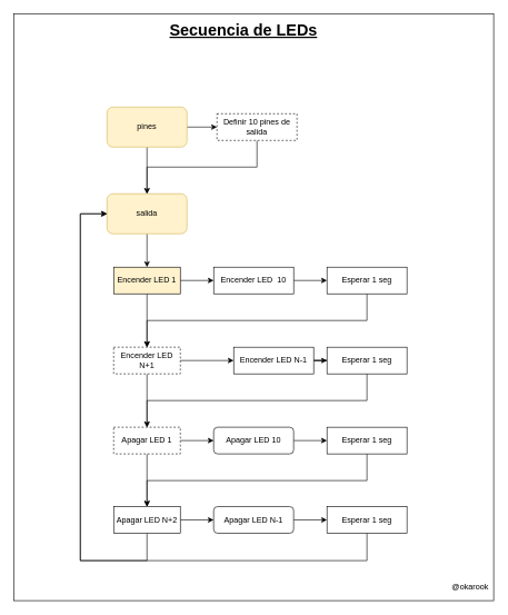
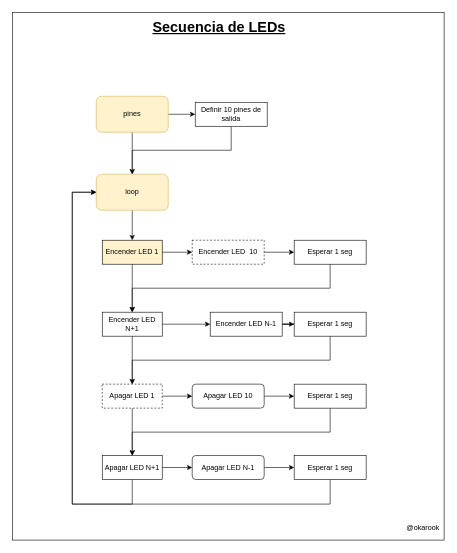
  <mxCell id="0" />
  <mxCell id="1" parent="0" />
  <mxCell id="2" value="" style="rounded=0;whiteSpace=wrap;html=1;" parent="1" vertex="1"><mxGeometry x="20" y="20" width="720" height="880" as="geometry" /></mxCell>
  <mxCell id="3" style="edgeStyle=orthogonalEdgeStyle;rounded=0;orthogonalLoop=1;jettySize=auto;html=1;" parent="1" source="5" target="9" edge="1"><mxGeometry relative="1" as="geometry"><mxPoint x="220" y="260" as="targetPoint" /></mxGeometry></mxCell>
  <mxCell id="4" style="edgeStyle=orthogonalEdgeStyle;rounded=0;orthogonalLoop=1;jettySize=auto;html=1;entryX=0.5;entryY=0;entryDx=0;entryDy=0;" parent="1" source="5" target="7" edge="1"><mxGeometry relative="1" as="geometry" /></mxCell>
  <mxCell id="5" value="&lt;font color=&quot;#030303&quot;&gt;pines&lt;/font&gt;" style="rounded=1;whiteSpace=wrap;html=1;fillColor=#fff2cc;strokeColor=#d6b656;" parent="1" vertex="1"><mxGeometry x="160" y="160" width="120" height="60" as="geometry" /></mxCell>
  <mxCell id="6" style="edgeStyle=orthogonalEdgeStyle;rounded=0;orthogonalLoop=1;jettySize=auto;html=1;" parent="1" source="7" edge="1"><mxGeometry relative="1" as="geometry"><mxPoint x="220" y="400" as="targetPoint" /></mxGeometry></mxCell>
- <mxCell id="7" value="&lt;span style=&quot;background-color: rgb(255 , 242 , 204)&quot;&gt;&lt;font color=&quot;#030303&quot;&gt;salida&lt;/font&gt;&lt;/span&gt;" style="rounded=1;whiteSpace=wrap;html=1;fillColor=#fff2cc;strokeColor=#d6b656;" parent="1" vertex="1"><mxGeometry x="160" y="290" width="120" height="60" as="geometry" /></mxCell>
+ <mxCell id="7" value="&lt;span style=&quot;background-color: rgb(255 , 242 , 204)&quot;&gt;&lt;font color=&quot;#030303&quot;&gt;loop&lt;/font&gt;&lt;/span&gt;" style="rounded=1;whiteSpace=wrap;html=1;fillColor=#fff2cc;strokeColor=#d6b656;" parent="1" vertex="1"><mxGeometry x="160" y="290" width="120" height="60" as="geometry" /></mxCell>
  <mxCell id="8" style="edgeStyle=orthogonalEdgeStyle;rounded=0;orthogonalLoop=1;jettySize=auto;html=1;entryX=0.5;entryY=0;entryDx=0;entryDy=0;exitX=0.5;exitY=1;exitDx=0;exitDy=0;endArrow=open;" parent="1" source="9" target="7" edge="1"><mxGeometry relative="1" as="geometry"><mxPoint x="550" y="210" as="sourcePoint" /><Array as="points"><mxPoint x="385" y="250" /><mxPoint x="220" y="250" /></Array></mxGeometry></mxCell>
- <mxCell id="9" value="Definir 10 pines de salida" style="rounded=0;whiteSpace=wrap;html=1;dashed=1;" parent="1" vertex="1"><mxGeometry x="325" y="170" width="120" height="40" as="geometry" /></mxCell>
+ <mxCell id="9" value="Definir 10 pines de salida" style="rounded=0;whiteSpace=wrap;html=1;" parent="1" vertex="1"><mxGeometry x="325" y="170" width="120" height="40" as="geometry" /></mxCell>
  <mxCell id="10" value="" style="edgeStyle=orthogonalEdgeStyle;rounded=0;orthogonalLoop=1;jettySize=auto;html=1;" parent="1" source="12" target="14" edge="1"><mxGeometry relative="1" as="geometry" /></mxCell>
  <mxCell id="11" value="" style="edgeStyle=orthogonalEdgeStyle;rounded=0;orthogonalLoop=1;jettySize=auto;html=1;" parent="1" source="12" target="19" edge="1"><mxGeometry relative="1" as="geometry" /></mxCell>
  <mxCell id="12" value="Encender LED 1" style="rounded=0;whiteSpace=wrap;html=1;fillColor=#fff2cc;" parent="1" vertex="1"><mxGeometry x="170" y="400" width="100" height="40" as="geometry" /></mxCell>
  <mxCell id="13" style="edgeStyle=orthogonalEdgeStyle;rounded=0;orthogonalLoop=1;jettySize=auto;html=1;entryX=0;entryY=0.5;entryDx=0;entryDy=0;" parent="1" source="14" target="16" edge="1"><mxGeometry relative="1" as="geometry" /></mxCell>
- <mxCell id="14" value="Encender LED&amp;nbsp; 10" style="whiteSpace=wrap;html=1;rounded=0;" parent="1" vertex="1"><mxGeometry x="320" y="400" width="120" height="40" as="geometry" /></mxCell>
+ <mxCell id="14" value="Encender LED&amp;nbsp; 10" style="whiteSpace=wrap;html=1;rounded=0;dashed=1;" parent="1" vertex="1"><mxGeometry x="320" y="400" width="120" height="40" as="geometry" /></mxCell>
  <mxCell id="15" style="edgeStyle=orthogonalEdgeStyle;rounded=0;orthogonalLoop=1;jettySize=auto;html=1;entryX=0.5;entryY=0;entryDx=0;entryDy=0;" parent="1" source="16" target="19" edge="1"><mxGeometry relative="1" as="geometry"><mxPoint x="580" y="420" as="targetPoint" /><Array as="points"><mxPoint x="550" y="480" /><mxPoint x="220" y="480" /></Array></mxGeometry></mxCell>
  <mxCell id="16" value="Esperar 1 seg" style="whiteSpace=wrap;html=1;rounded=0;" parent="1" vertex="1"><mxGeometry x="490" y="400" width="120" height="40" as="geometry" /></mxCell>
  <mxCell id="17" style="edgeStyle=orthogonalEdgeStyle;rounded=0;orthogonalLoop=1;jettySize=auto;html=1;entryX=0;entryY=0.5;entryDx=0;entryDy=0;" parent="1" source="19" target="21" edge="1"><mxGeometry relative="1" as="geometry" /></mxCell>
  <mxCell id="18" style="edgeStyle=orthogonalEdgeStyle;rounded=0;orthogonalLoop=1;jettySize=auto;html=1;endArrow=open;" parent="1" source="19" target="26" edge="1"><mxGeometry relative="1" as="geometry" /></mxCell>
- <mxCell id="19" value="Encender LED N+1" style="rounded=0;whiteSpace=wrap;html=1;dashed=1;" parent="1" vertex="1"><mxGeometry x="170" y="520" width="100" height="40" as="geometry" /></mxCell>
+ <mxCell id="19" value="Encender LED N+1" style="rounded=0;whiteSpace=wrap;html=1;" parent="1" vertex="1"><mxGeometry x="170" y="520" width="100" height="40" as="geometry" /></mxCell>
  <mxCell id="20" style="edgeStyle=orthogonalEdgeStyle;rounded=0;orthogonalLoop=1;jettySize=auto;html=1;entryX=0;entryY=0.5;entryDx=0;entryDy=0;" parent="1" source="21" target="23" edge="1"><mxGeometry relative="1" as="geometry" /></mxCell>
  <mxCell id="21" value="Encender LED N-1" style="whiteSpace=wrap;html=1;rounded=0;" parent="1" vertex="1"><mxGeometry x="350" y="520" width="120" height="40" as="geometry" /></mxCell>
  <mxCell id="22" style="edgeStyle=orthogonalEdgeStyle;rounded=0;orthogonalLoop=1;jettySize=auto;html=1;entryX=0.5;entryY=0;entryDx=0;entryDy=0;" parent="1" source="23" target="26" edge="1"><mxGeometry relative="1" as="geometry"><Array as="points"><mxPoint x="550" y="600" /><mxPoint x="220" y="600" /></Array></mxGeometry></mxCell>
  <mxCell id="23" value="Esperar 1 seg" style="whiteSpace=wrap;html=1;rounded=0;" parent="1" vertex="1"><mxGeometry x="490" y="520" width="120" height="40" as="geometry" /></mxCell>
  <mxCell id="24" style="edgeStyle=orthogonalEdgeStyle;rounded=0;orthogonalLoop=1;jettySize=auto;html=1;entryX=0;entryY=0.5;entryDx=0;entryDy=0;" parent="1" source="26" target="28" edge="1"><mxGeometry relative="1" as="geometry" /></mxCell>
  <mxCell id="25" style="edgeStyle=orthogonalEdgeStyle;rounded=0;orthogonalLoop=1;jettySize=auto;html=1;entryX=0.5;entryY=0;entryDx=0;entryDy=0;" parent="1" source="26" target="34" edge="1"><mxGeometry relative="1" as="geometry" /></mxCell>
  <mxCell id="26" value="Apagar LED 1" style="rounded=0;whiteSpace=wrap;html=1;dashed=1;" parent="1" vertex="1"><mxGeometry x="170" y="640" width="100" height="40" as="geometry" /></mxCell>
  <mxCell id="27" style="edgeStyle=orthogonalEdgeStyle;rounded=0;orthogonalLoop=1;jettySize=auto;html=1;entryX=0;entryY=0.5;entryDx=0;entryDy=0;" parent="1" source="28" target="31" edge="1"><mxGeometry relative="1" as="geometry" /></mxCell>
  <mxCell id="28" value="Apagar LED 10" style="whiteSpace=wrap;html=1;rounded=1;" parent="1" vertex="1"><mxGeometry x="320" y="640" width="120" height="40" as="geometry" /></mxCell>
  <mxCell id="29" style="edgeStyle=orthogonalEdgeStyle;rounded=0;orthogonalLoop=1;jettySize=auto;html=1;entryX=0;entryY=0.5;entryDx=0;entryDy=0;exitX=0.5;exitY=1;exitDx=0;exitDy=0;" parent="1" source="37" target="7" edge="1"><mxGeometry relative="1" as="geometry"><mxPoint x="150" y="800" as="sourcePoint" /><Array as="points"><mxPoint x="550" y="840" /><mxPoint x="120" y="840" /><mxPoint x="120" y="320" /></Array></mxGeometry></mxCell>
  <mxCell id="30" style="edgeStyle=orthogonalEdgeStyle;rounded=0;orthogonalLoop=1;jettySize=auto;html=1;" parent="1" source="31" target="34" edge="1"><mxGeometry relative="1" as="geometry"><Array as="points"><mxPoint x="550" y="720" /><mxPoint x="220" y="720" /></Array></mxGeometry></mxCell>
  <mxCell id="31" value="Esperar 1 seg" style="whiteSpace=wrap;html=1;rounded=0;" parent="1" vertex="1"><mxGeometry x="490" y="640" width="120" height="40" as="geometry" /></mxCell>
  <mxCell id="32" style="edgeStyle=orthogonalEdgeStyle;rounded=0;orthogonalLoop=1;jettySize=auto;html=1;entryX=0;entryY=0.5;entryDx=0;entryDy=0;" parent="1" source="34" target="36" edge="1"><mxGeometry relative="1" as="geometry" /></mxCell>
  <mxCell id="33" style="edgeStyle=orthogonalEdgeStyle;rounded=0;orthogonalLoop=1;jettySize=auto;html=1;" parent="1" source="34" edge="1"><mxGeometry relative="1" as="geometry"><mxPoint x="160" y="320" as="targetPoint" /><Array as="points"><mxPoint x="220" y="840" /><mxPoint x="120" y="840" /><mxPoint x="120" y="320" /></Array></mxGeometry></mxCell>
- <mxCell id="34" value="Apagar LED N+2" style="rounded=0;whiteSpace=wrap;html=1;" parent="1" vertex="1"><mxGeometry x="170" y="759" width="100" height="40" as="geometry" /></mxCell>
+ <mxCell id="34" value="Apagar LED N+1" style="rounded=0;whiteSpace=wrap;html=1;" parent="1" vertex="1"><mxGeometry x="170" y="759" width="100" height="40" as="geometry" /></mxCell>
  <mxCell id="35" style="edgeStyle=orthogonalEdgeStyle;rounded=0;orthogonalLoop=1;jettySize=auto;html=1;entryX=0;entryY=0.5;entryDx=0;entryDy=0;" parent="1" source="36" target="37" edge="1"><mxGeometry relative="1" as="geometry" /></mxCell>
  <mxCell id="36" value="Apagar LED N-1" style="whiteSpace=wrap;html=1;rounded=1;" parent="1" vertex="1"><mxGeometry x="320" y="759" width="120" height="40" as="geometry" /></mxCell>
  <mxCell id="37" value="Esperar 1 seg" style="whiteSpace=wrap;html=1;rounded=0;" parent="1" vertex="1"><mxGeometry x="490" y="759" width="120" height="40" as="geometry" /></mxCell>
  <mxCell id="38" value="&lt;span style=&quot;font-size: 24px&quot;&gt;&lt;b&gt;&lt;u&gt;Secuencia de LEDs&lt;/u&gt;&lt;/b&gt;&lt;/span&gt;" style="text;html=1;strokeColor=none;fillColor=none;align=center;verticalAlign=middle;whiteSpace=wrap;rounded=0;" parent="1" vertex="1"><mxGeometry x="230" y="35" width="270" height="20" as="geometry" /></mxCell>
  <mxCell id="39" value="@okarook" style="text;html=1;strokeColor=none;fillColor=none;align=center;verticalAlign=middle;whiteSpace=wrap;rounded=0;" parent="1" vertex="1"><mxGeometry x="680" y="870" width="50" height="20" as="geometry" /></mxCell>
